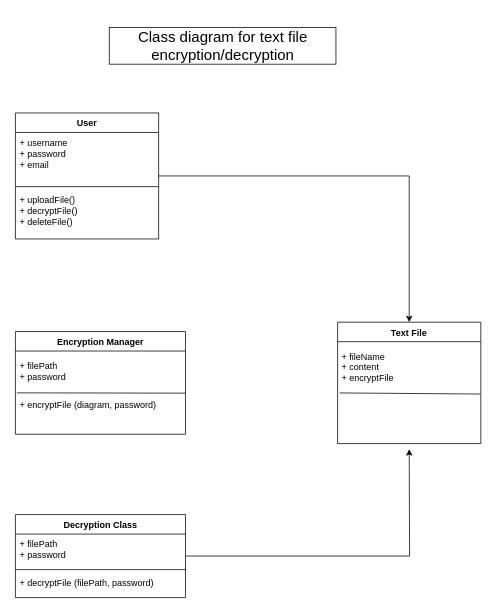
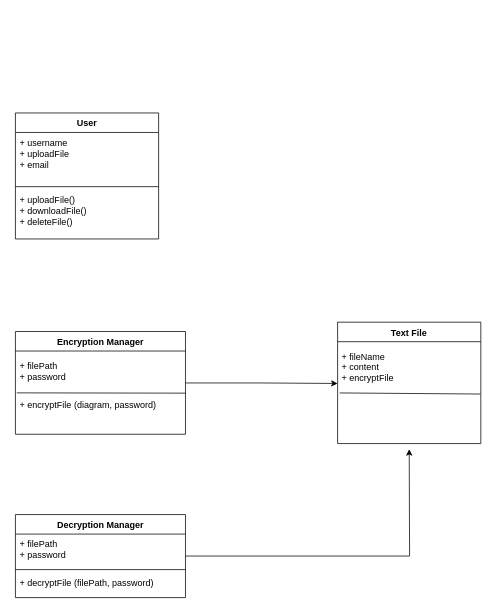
  <mxCell id="0" />
  <mxCell id="1" parent="0" />
  <mxCell id="2" value="" style="group" vertex="1" connectable="0" parent="1"><mxGeometry x="20" y="20" width="620" height="775.649" as="geometry" /></mxCell>
  <mxCell id="3" value="" style="group" vertex="1" connectable="0" parent="2"><mxGeometry x="429.231" y="408.718" width="190.769" height="161.756" as="geometry" /></mxCell>
  <mxCell id="4" value="Text File" style="swimlane;fontStyle=1;align=center;verticalAlign=top;childLayout=stackLayout;horizontal=1;startSize=26;horizontalStack=0;resizeParent=1;resizeParentMax=0;resizeLast=0;collapsible=1;marginBottom=0;whiteSpace=wrap;html=1;container=0;" vertex="1" parent="3"><mxGeometry width="190.769" height="161.756" as="geometry" /></mxCell>
  <mxCell id="5" value="+ fileName&lt;div&gt;+ content&lt;/div&gt;&lt;div&gt;+ encryptFile&lt;/div&gt;" style="text;strokeColor=none;fillColor=none;align=left;verticalAlign=top;spacingLeft=4;spacingRight=4;overflow=hidden;rotatable=0;points=[[0,0.5],[1,0.5]];portConstraint=eastwest;whiteSpace=wrap;html=1;container=0;" vertex="1" parent="3"><mxGeometry y="32.351" width="190.769" height="67.191" as="geometry" /></mxCell>
  <mxCell id="6" value="" style="line;strokeWidth=1;fillColor=none;align=left;verticalAlign=middle;spacingTop=-1;spacingLeft=3;spacingRight=3;rotatable=0;labelPosition=right;points=[];portConstraint=eastwest;strokeColor=inherit;container=0;" vertex="1" parent="3"><mxGeometry y="99.542" width="190.769" height="9.954" as="geometry" /></mxCell>
  <mxCell id="7" value="" style="endArrow=none;html=1;rounded=0;entryX=0.997;entryY=0.943;entryDx=0;entryDy=0;entryPerimeter=0;" edge="1" parent="3" target="5"><mxGeometry width="50" height="50" relative="1" as="geometry"><mxPoint x="2.769" y="94.282" as="sourcePoint" /><mxPoint x="180.769" y="94.282" as="targetPoint" /></mxGeometry></mxCell>
- <mxCell id="8" style="edgeStyle=orthogonalEdgeStyle;rounded=0;orthogonalLoop=1;jettySize=auto;html=1;entryX=0.5;entryY=0;entryDx=0;entryDy=0;" edge="1" parent="2" source="9" target="4"><mxGeometry relative="1" as="geometry" /></mxCell>
  <mxCell id="9" value="User" style="swimlane;fontStyle=1;align=center;verticalAlign=top;childLayout=stackLayout;horizontal=1;startSize=26;horizontalStack=0;resizeParent=1;resizeParentMax=0;resizeLast=0;collapsible=1;marginBottom=0;whiteSpace=wrap;html=1;" vertex="1" parent="2"><mxGeometry y="130" width="190.769" height="167.847" as="geometry"><mxRectangle x="345" y="240" width="70" height="30" as="alternateBounds" /></mxGeometry></mxCell>
- <mxCell id="10" value="+ username&lt;div&gt;+ password&lt;/div&gt;&lt;div&gt;+ email&lt;/div&gt;" style="text;strokeColor=none;fillColor=none;align=left;verticalAlign=top;spacingLeft=4;spacingRight=4;overflow=hidden;rotatable=0;points=[[0,0.5],[1,0.5]];portConstraint=eastwest;whiteSpace=wrap;html=1;spacingTop=1;spacingBottom=7;" vertex="1" parent="9"><mxGeometry y="26" width="190.769" height="67.191" as="geometry" /></mxCell>
+ <mxCell id="10" value="+ username&lt;div&gt;+ uploadFile&lt;/div&gt;&lt;div&gt;+ email&lt;/div&gt;" style="text;strokeColor=none;fillColor=none;align=left;verticalAlign=top;spacingLeft=4;spacingRight=4;overflow=hidden;rotatable=0;points=[[0,0.5],[1,0.5]];portConstraint=eastwest;whiteSpace=wrap;html=1;spacingTop=1;spacingBottom=7;" vertex="1" parent="9"><mxGeometry y="26" width="190.769" height="67.191" as="geometry" /></mxCell>
  <mxCell id="11" value="" style="line;strokeWidth=1;fillColor=none;align=left;verticalAlign=middle;spacingTop=-1;spacingLeft=3;spacingRight=3;rotatable=0;labelPosition=right;points=[];portConstraint=eastwest;strokeColor=inherit;" vertex="1" parent="9"><mxGeometry y="93.191" width="190.769" height="9.954" as="geometry" /></mxCell>
- <mxCell id="12" value="+ uploadFile()&lt;div&gt;+ decryptFile()&lt;/div&gt;&lt;div&gt;+ deleteFile()&amp;nbsp;&lt;/div&gt;" style="text;strokeColor=none;fillColor=none;align=left;verticalAlign=top;spacingLeft=4;spacingRight=4;overflow=hidden;rotatable=0;points=[[0,0.5],[1,0.5]];portConstraint=eastwest;whiteSpace=wrap;html=1;" vertex="1" parent="9"><mxGeometry y="103.145" width="190.769" height="64.702" as="geometry" /></mxCell>
+ <mxCell id="12" value="+ uploadFile()&lt;div&gt;+ downloadFile()&lt;/div&gt;&lt;div&gt;+ deleteFile()&amp;nbsp;&lt;/div&gt;" style="text;strokeColor=none;fillColor=none;align=left;verticalAlign=top;spacingLeft=4;spacingRight=4;overflow=hidden;rotatable=0;points=[[0,0.5],[1,0.5]];portConstraint=eastwest;whiteSpace=wrap;html=1;" vertex="1" parent="9"><mxGeometry y="103.145" width="190.769" height="64.702" as="geometry" /></mxCell>
  <mxCell id="13" style="edgeStyle=orthogonalEdgeStyle;rounded=0;orthogonalLoop=1;jettySize=auto;html=1;" edge="1" parent="2" source="14"><mxGeometry relative="1" as="geometry"><mxPoint x="524.615" y="577.939" as="targetPoint" /></mxGeometry></mxCell>
- <mxCell id="14" value="Decryption Class" style="swimlane;fontStyle=1;align=center;verticalAlign=top;childLayout=stackLayout;horizontal=1;startSize=26;horizontalStack=0;resizeParent=1;resizeParentMax=0;resizeLast=0;collapsible=1;marginBottom=0;whiteSpace=wrap;html=1;" vertex="1" parent="2"><mxGeometry y="665.038" width="226.538" height="110.611" as="geometry" /></mxCell>
+ <mxCell id="14" value="Decryption Manager" style="swimlane;fontStyle=1;align=center;verticalAlign=top;childLayout=stackLayout;horizontal=1;startSize=26;horizontalStack=0;resizeParent=1;resizeParentMax=0;resizeLast=0;collapsible=1;marginBottom=0;whiteSpace=wrap;html=1;" vertex="1" parent="2"><mxGeometry y="665.038" width="226.538" height="110.611" as="geometry" /></mxCell>
  <mxCell id="15" value="+ filePath&lt;div&gt;+ password&lt;/div&gt;" style="text;strokeColor=none;fillColor=none;align=left;verticalAlign=top;spacingLeft=4;spacingRight=4;overflow=hidden;rotatable=0;points=[[0,0.5],[1,0.5]];portConstraint=eastwest;whiteSpace=wrap;html=1;" vertex="1" parent="14"><mxGeometry y="26" width="226.538" height="42.305" as="geometry" /></mxCell>
  <mxCell id="16" value="" style="line;strokeWidth=1;fillColor=none;align=left;verticalAlign=middle;spacingTop=-1;spacingLeft=3;spacingRight=3;rotatable=0;labelPosition=right;points=[];portConstraint=eastwest;strokeColor=inherit;" vertex="1" parent="14"><mxGeometry y="68.305" width="226.538" height="9.954" as="geometry" /></mxCell>
  <mxCell id="17" value="+ decryptFile (filePath, password)" style="text;strokeColor=none;fillColor=none;align=left;verticalAlign=top;spacingLeft=4;spacingRight=4;overflow=hidden;rotatable=0;points=[[0,0.5],[1,0.5]];portConstraint=eastwest;whiteSpace=wrap;html=1;" vertex="1" parent="14"><mxGeometry y="78.26" width="226.538" height="32.351" as="geometry" /></mxCell>
  <mxCell id="18" value="" style="group" vertex="1" connectable="0" parent="2"><mxGeometry y="421.16" width="226.538" height="136.87" as="geometry" /></mxCell>
  <mxCell id="19" value="Encryption Manager" style="swimlane;fontStyle=1;align=center;verticalAlign=top;childLayout=stackLayout;horizontal=1;startSize=26;horizontalStack=0;resizeParent=1;resizeParentMax=0;resizeLast=0;collapsible=1;marginBottom=0;whiteSpace=wrap;html=1;container=0;" vertex="1" parent="18"><mxGeometry width="226.538" height="136.87" as="geometry" /></mxCell>
  <mxCell id="20" value="+ filePath&lt;div&gt;+ password&lt;/div&gt;" style="text;strokeColor=none;fillColor=none;align=left;verticalAlign=top;spacingLeft=4;spacingRight=4;overflow=hidden;rotatable=0;points=[[0,0.5],[1,0.5]];portConstraint=eastwest;whiteSpace=wrap;html=1;container=0;" vertex="1" parent="18"><mxGeometry y="32.351" width="226.538" height="42.305" as="geometry" /></mxCell>
  <mxCell id="21" value="" style="line;strokeWidth=1;fillColor=none;align=left;verticalAlign=middle;spacingTop=-1;spacingLeft=3;spacingRight=3;rotatable=0;labelPosition=right;points=[];portConstraint=eastwest;strokeColor=inherit;container=0;" vertex="1" parent="18"><mxGeometry y="74.656" width="226.538" height="9.954" as="geometry" /></mxCell>
  <mxCell id="22" value="+ encryptFile (diagram, password)" style="text;strokeColor=none;fillColor=none;align=left;verticalAlign=top;spacingLeft=4;spacingRight=4;overflow=hidden;rotatable=0;points=[[0,0.5],[1,0.5]];portConstraint=eastwest;whiteSpace=wrap;html=1;container=0;" vertex="1" parent="18"><mxGeometry y="84.611" width="226.538" height="52.26" as="geometry" /></mxCell>
+ <mxCell id="23" style="edgeStyle=orthogonalEdgeStyle;rounded=0;orthogonalLoop=1;jettySize=auto;html=1;entryX=0;entryY=0.734;entryDx=0;entryDy=0;entryPerimeter=0;" edge="1" parent="2" source="19" target="5"><mxGeometry relative="1" as="geometry" /></mxCell>
  <mxCell id="24" value="" style="endArrow=none;html=1;rounded=0;exitX=0.008;exitY=-0.055;exitDx=0;exitDy=0;exitPerimeter=0;" edge="1" parent="2" source="22"><mxGeometry width="50" height="50" relative="1" as="geometry"><mxPoint x="333.846" y="565.496" as="sourcePoint" /><mxPoint x="226.538" y="503.282" as="targetPoint" /></mxGeometry></mxCell>
- <mxCell id="25" value="Class diagram for text file encryption/decryption" style="text;html=1;align=center;verticalAlign=middle;whiteSpace=wrap;rounded=0;fontFamily=Helvetica;fontSize=20;labelBackgroundColor=none;labelBorderColor=default;" vertex="1" parent="2"><mxGeometry x="124.23" width="305" height="80" as="geometry" /></mxCell>
